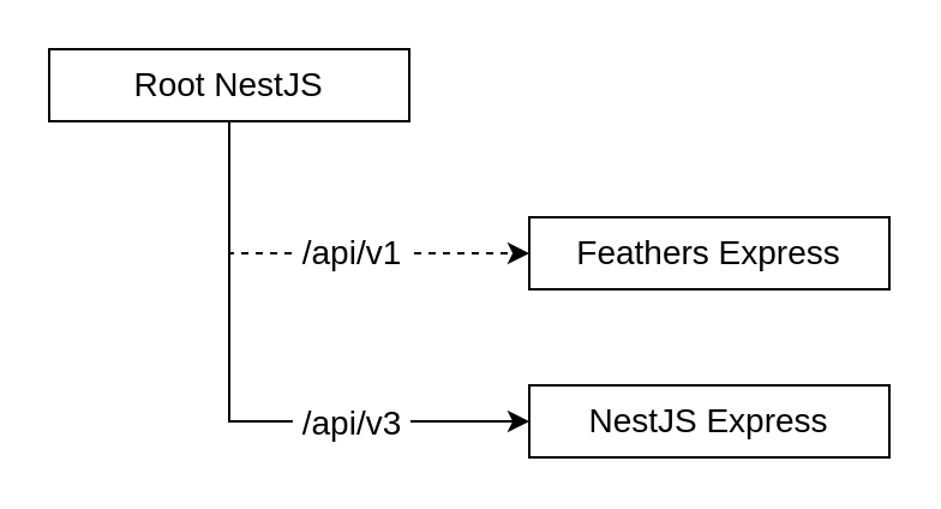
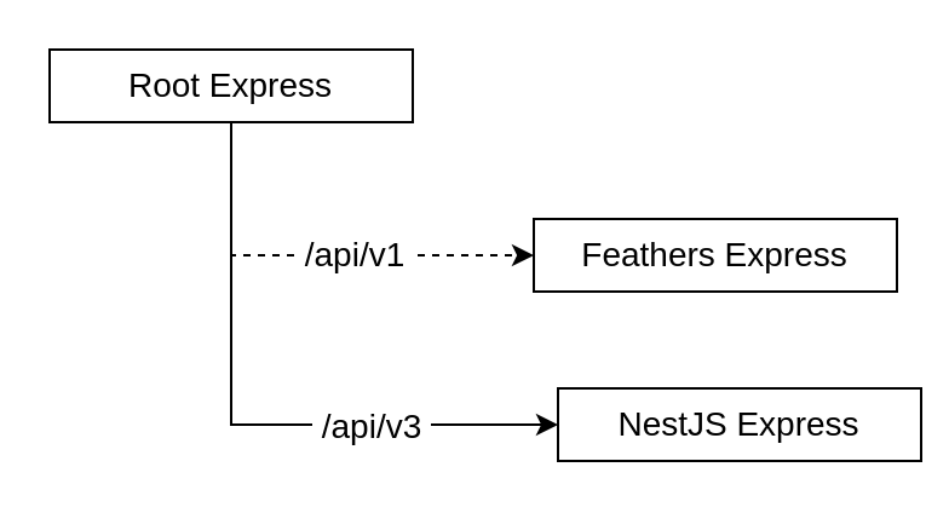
  <mxCell id="0" />
  <mxCell id="1" parent="0" />
  <mxCell id="2" style="edgeStyle=orthogonalEdgeStyle;rounded=0;orthogonalLoop=1;jettySize=auto;html=1;exitX=0.5;exitY=1;exitDx=0;exitDy=0;entryX=0;entryY=0.5;entryDx=0;entryDy=0;dashed=1;" edge="1" parent="1" source="6" target="7"><mxGeometry relative="1" as="geometry" /></mxCell>
  <mxCell id="3" value="&amp;nbsp;/api/v1&amp;nbsp;" style="edgeLabel;html=1;align=center;verticalAlign=middle;resizable=0;points=[];fontSize=14;" vertex="1" connectable="0" parent="2"><mxGeometry x="0.139" y="1" relative="1" as="geometry"><mxPoint x="2" as="offset" /></mxGeometry></mxCell>
  <mxCell id="4" style="edgeStyle=orthogonalEdgeStyle;rounded=0;orthogonalLoop=1;jettySize=auto;html=1;exitX=0.5;exitY=1;exitDx=0;exitDy=0;entryX=0;entryY=0.5;entryDx=0;entryDy=0;" edge="1" parent="1" source="6" target="8"><mxGeometry relative="1" as="geometry" /></mxCell>
  <mxCell id="5" value="&amp;nbsp;/api/v3&amp;nbsp;" style="edgeLabel;html=1;align=center;verticalAlign=middle;resizable=0;points=[];fontSize=14;" vertex="1" connectable="0" parent="4"><mxGeometry x="0.328" y="2" relative="1" as="geometry"><mxPoint x="9" y="2" as="offset" /></mxGeometry></mxCell>
- <mxCell id="6" value="&lt;font style=&quot;font-size: 14px&quot;&gt;Root NestJS&lt;/font&gt;" style="rounded=0;whiteSpace=wrap;html=1;" vertex="1" parent="1"><mxGeometry x="20" y="20" width="150" height="30" as="geometry" /></mxCell>
+ <mxCell id="6" value="&lt;font style=&quot;font-size: 14px&quot;&gt;Root Express&lt;/font&gt;" style="rounded=0;whiteSpace=wrap;html=1;" vertex="1" parent="1"><mxGeometry x="20" y="20" width="150" height="30" as="geometry" /></mxCell>
  <mxCell id="7" value="&lt;span style=&quot;font-size: 14px&quot;&gt;Feathers Express&lt;/span&gt;" style="rounded=0;whiteSpace=wrap;html=1;" vertex="1" parent="1"><mxGeometry x="220" y="90" width="150" height="30" as="geometry" /></mxCell>
- <mxCell id="8" value="&lt;span style=&quot;font-size: 14px&quot;&gt;NestJS Express&lt;/span&gt;" style="rounded=0;whiteSpace=wrap;html=1;" vertex="1" parent="1"><mxGeometry x="220" y="160" width="150" height="30" as="geometry" /></mxCell>
+ <mxCell id="8" value="&lt;span style=&quot;font-size: 14px&quot;&gt;NestJS Express&lt;/span&gt;" style="rounded=0;whiteSpace=wrap;html=1;" vertex="1" parent="1"><mxGeometry x="230" y="160" width="150" height="30" as="geometry" /></mxCell>
